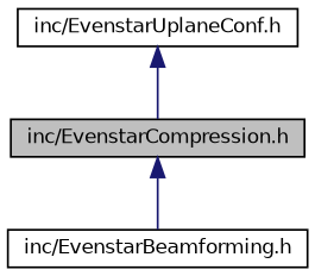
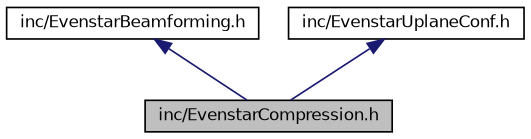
  digraph {
    node [color=black fontname=Helvetica fontsize=10 shape=record]
    edge [color=midnightblue dir=back fontname=Helvetica fontsize=10 labelfontname=Helvetica labelfontsize=10 style=solid]
    n1 [fillcolor=grey75 fontcolor=black height=0.2 label="inc/EvenstarCompression.h" style=filled width=0.4]
    n2 [height=0.2 label="inc/EvenstarBeamforming.h" width=0.4]
    n3 [height=0.2 label="inc/EvenstarUplaneConf.h" width=0.4]
-   n1 -> n2
+   n2 -> n1
    n3 -> n1
  }
